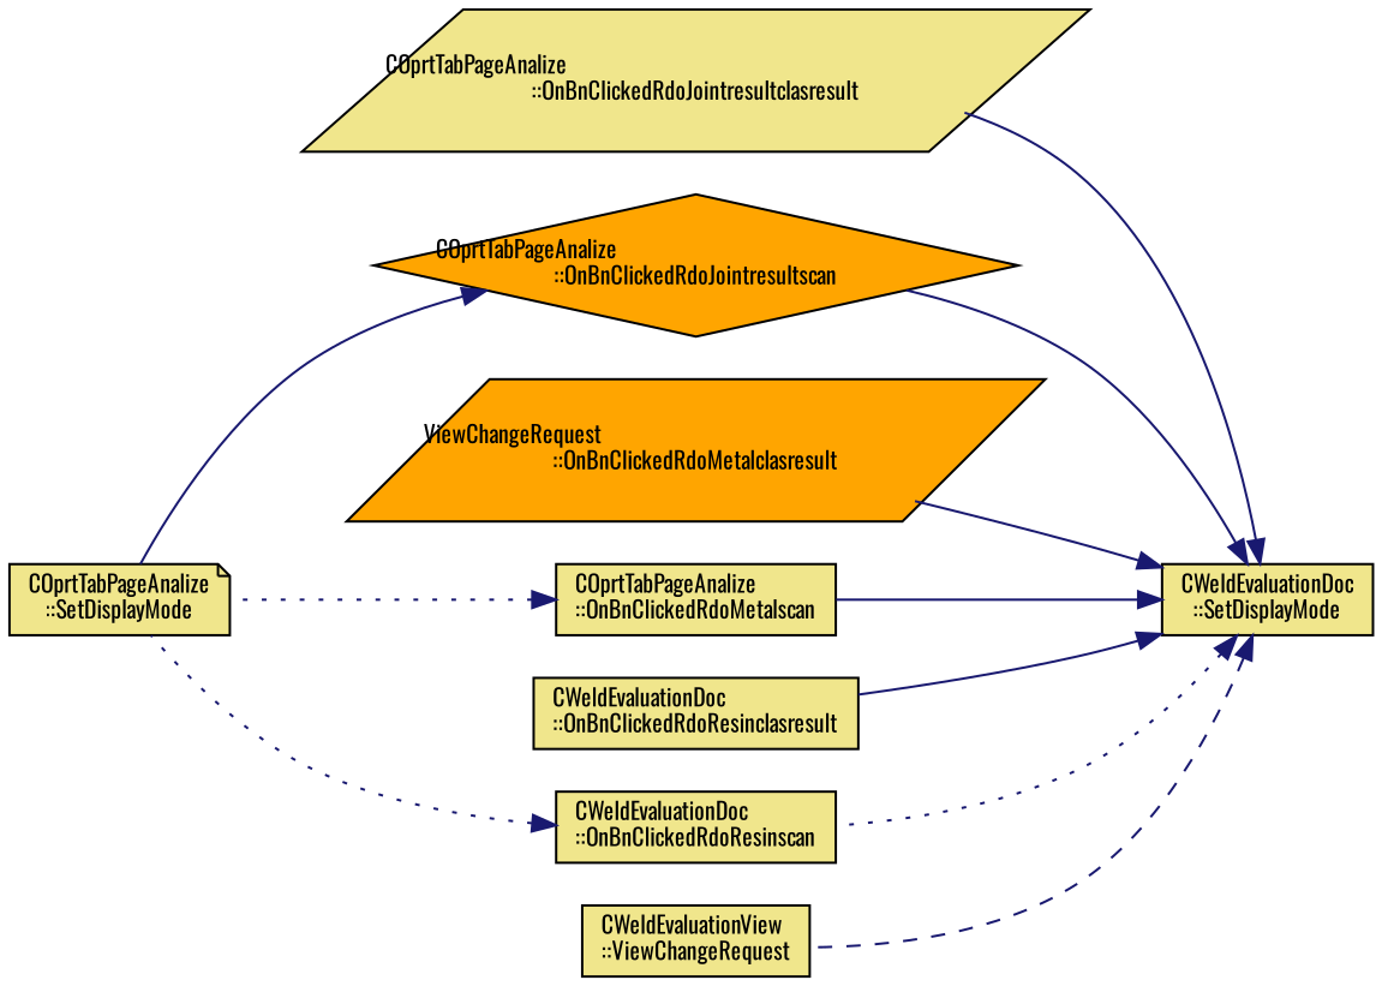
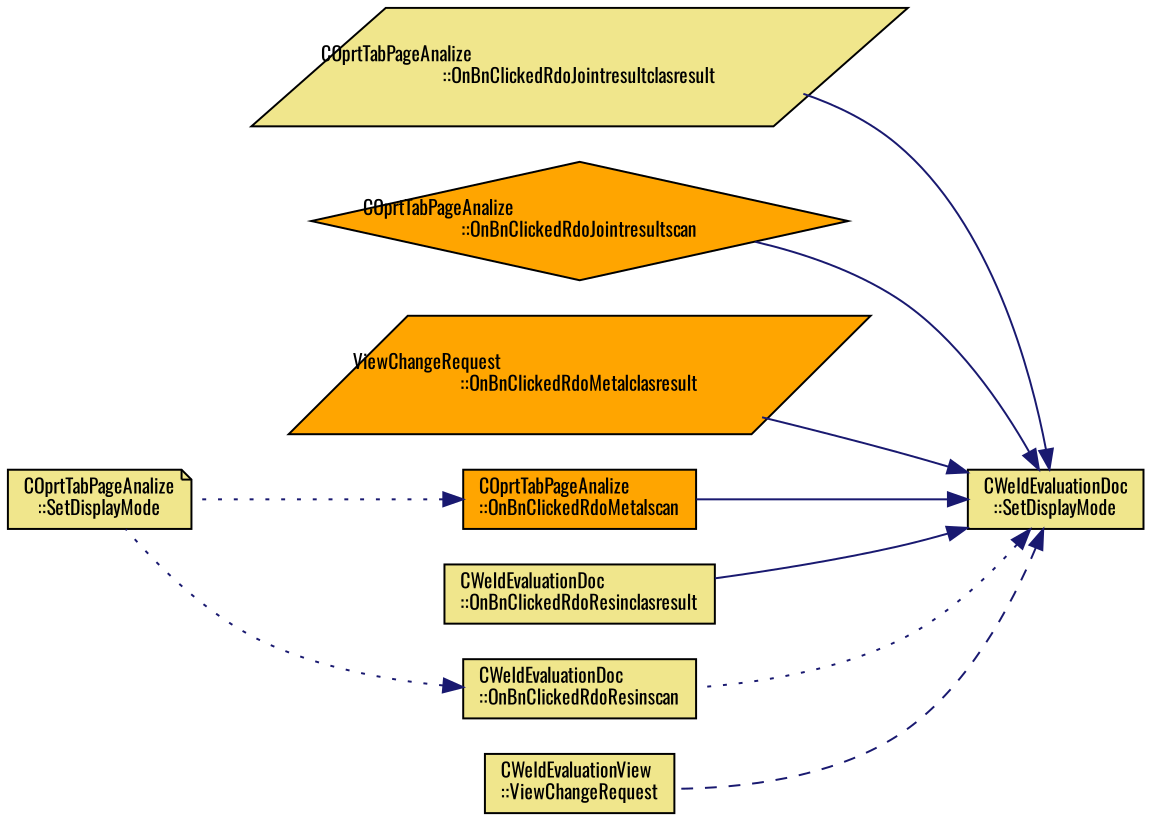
  digraph {
    fontname=Oswald
    rankdir=RL
    node [color=black fillcolor=khaki fontname=Oswald fontsize=10 shape=box style=filled]
    edge [color=midnightblue dir=back fontname=Oswald fontsize=10 labelfontname=Helvetica labelfontsize=10 style=solid]
    n1 [fontcolor=black height=0.2 label="CWeldEvaluationDoc\l::SetDisplayMode" width=0.4]
    n2 [height=0.2 label="COprtTabPageAnalize\l::OnBnClickedRdoJointresultclasresult" shape=parallelogram width=0.4]
    n3 [fillcolor=orange height=0.2 label="COprtTabPageAnalize\l::OnBnClickedRdoJointresultscan" shape=diamond width=0.4]
    n4 [fillcolor=orange height=0.2 label="ViewChangeRequest\l::OnBnClickedRdoMetalclasresult" shape=parallelogram width=0.4]
-   n5 [height=0.2 label="COprtTabPageAnalize\l::OnBnClickedRdoMetalscan" width=0.4]
+   n5 [fillcolor=orange height=0.2 label="COprtTabPageAnalize\l::OnBnClickedRdoMetalscan" width=0.4]
    n6 [height=0.2 label="CWeldEvaluationDoc\l::OnBnClickedRdoResinclasresult" width=0.4]
    n7 [height=0.2 label="CWeldEvaluationDoc\l::OnBnClickedRdoResinscan" width=0.4]
    n8 [height=0.2 label="CWeldEvaluationView\l::ViewChangeRequest" width=0.4]
    n9 [height=0.2 label="COprtTabPageAnalize\l::SetDisplayMode" shape=note width=0.4]
    n1 -> n2
    n1 -> n3
    n1 -> n4
    n1 -> n5
    n1 -> n6
    n1 -> n7 [style=dotted]
    n1 -> n8 [style=dashed]
-   n3 -> n9
    n5 -> n9 [style=dotted]
    n7 -> n9 [style=dotted]
  }
